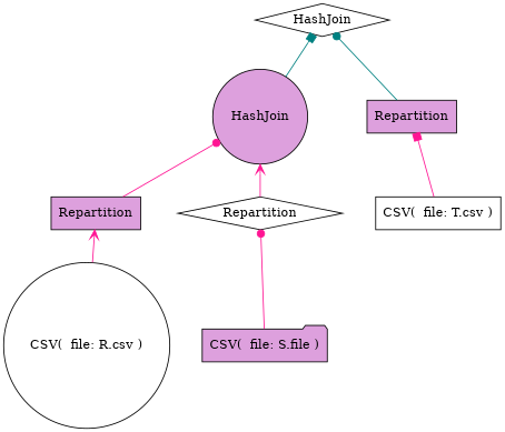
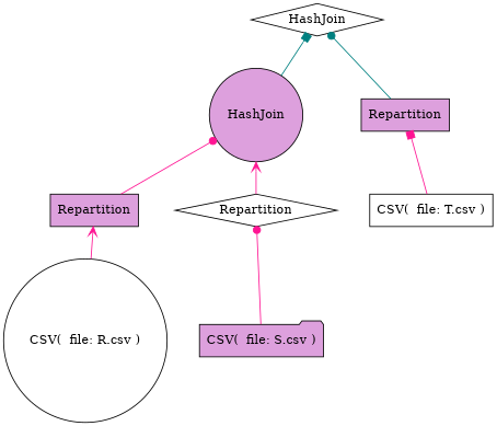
  digraph {
    nodesep=0.5
    ordering=in
    rankdir=BT
    node [shape=box style=filled fillcolor=plum]
    edge [color=deeppink arrowhead=dot]
    n1 [label=HashJoin shape=circle]
    n2 [label=HashJoin shape=diamond fillcolor=white]
    n3 [label=Repartition]
    n4 [label="CSV(  file: R.csv )" shape=circle fillcolor=white]
    n5 [label=Repartition shape=diamond fillcolor=white]
-   n6 [label="CSV(  file: S.file )" shape=folder]
+   n6 [label="CSV(  file: S.csv )" shape=folder]
    n7 [label=Repartition]
    n8 [label="CSV(  file: T.csv )" fillcolor=white]
    n1 -> n2 [color=teal arrowhead=box]
    n3 -> n1
    n4 -> n3 [arrowhead=vee]
    n5 -> n1 [arrowhead=vee]
    n6 -> n5
    n7 -> n2 [color=teal]
    n8 -> n7 [arrowhead=box]
  }
